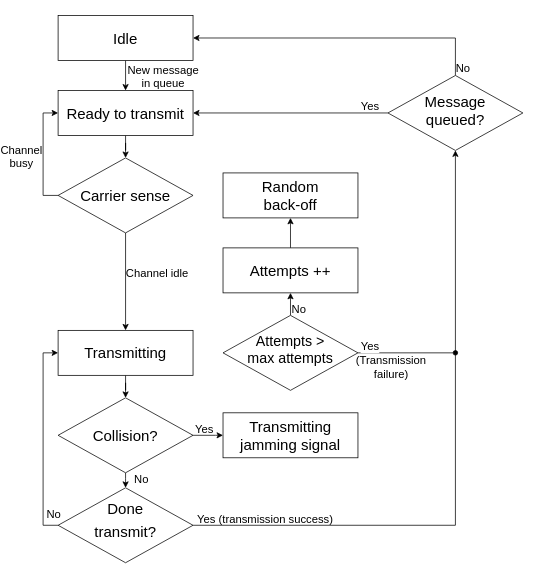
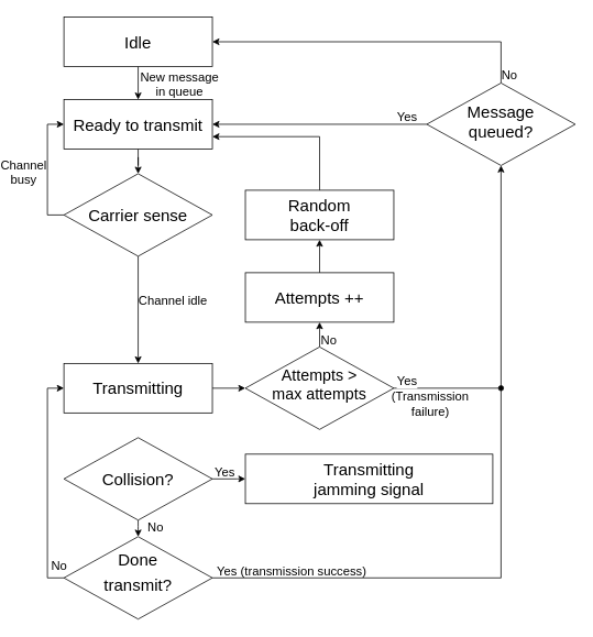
  <mxCell id="0" />
  <mxCell id="1" parent="0" />
  <mxCell id="2" style="edgeStyle=orthogonalEdgeStyle;rounded=0;orthogonalLoop=1;jettySize=auto;html=1;entryX=0.5;entryY=0;entryDx=0;entryDy=0;exitX=0.5;exitY=1;exitDx=0;exitDy=0;" parent="1" source="4" edge="1" target="6"><mxGeometry relative="1" as="geometry"><mxPoint x="139.694" y="50" as="sourcePoint" /><mxPoint x="139.66" y="90" as="targetPoint" /><Array as="points" /></mxGeometry></mxCell>
  <mxCell id="3" value="&lt;div&gt;&lt;font style=&quot;font-size: 15px&quot;&gt;New message&lt;/font&gt;&lt;/div&gt;&lt;div&gt;&lt;font style=&quot;font-size: 15px&quot;&gt;in queue&lt;/font&gt;&lt;/div&gt;" style="edgeLabel;html=1;align=center;verticalAlign=middle;resizable=0;points=[];labelBackgroundColor=none;" parent="2" vertex="1" connectable="0"><mxGeometry x="-0.304" y="11" relative="1" as="geometry"><mxPoint x="38.98" y="6.29" as="offset" /></mxGeometry></mxCell>
  <mxCell id="4" value="&lt;font style=&quot;font-size: 20px&quot;&gt;Idle&lt;/font&gt;" style="rounded=0;whiteSpace=wrap;html=1;" parent="1" vertex="1"><mxGeometry x="40" y="20" width="180" height="60" as="geometry" /></mxCell>
  <mxCell id="5" style="edgeStyle=orthogonalEdgeStyle;rounded=0;orthogonalLoop=1;jettySize=auto;html=1;entryX=0.5;entryY=0;entryDx=0;entryDy=0;" parent="1" source="6" target="11" edge="1"><mxGeometry relative="1" as="geometry" /></mxCell>
  <mxCell id="6" value="&lt;font style=&quot;font-size: 20px&quot;&gt;Ready to transmit&lt;br&gt;&lt;/font&gt;" style="rounded=0;whiteSpace=wrap;html=1;" parent="1" vertex="1"><mxGeometry x="40" y="120" width="180" height="60" as="geometry" /></mxCell>
  <mxCell id="7" style="edgeStyle=orthogonalEdgeStyle;rounded=0;orthogonalLoop=1;jettySize=auto;html=1;entryX=0.5;entryY=0;entryDx=0;entryDy=0;exitX=0.5;exitY=1;exitDx=0;exitDy=0;" parent="1" source="11" target="13" edge="1"><mxGeometry relative="1" as="geometry"><mxPoint x="20" y="400" as="sourcePoint" /><mxPoint x="20" y="430" as="targetPoint" /><Array as="points" /></mxGeometry></mxCell>
  <mxCell id="8" value="&lt;font style=&quot;font-size: 15px&quot;&gt;Channel idle&lt;br&gt;&lt;/font&gt;" style="edgeLabel;html=1;align=center;verticalAlign=middle;resizable=0;points=[];labelBackgroundColor=none;" parent="7" vertex="1" connectable="0"><mxGeometry x="-0.132" y="-2" relative="1" as="geometry"><mxPoint x="43" y="-3.1" as="offset" /></mxGeometry></mxCell>
  <mxCell id="9" style="edgeStyle=orthogonalEdgeStyle;rounded=0;orthogonalLoop=1;jettySize=auto;html=1;entryX=0;entryY=0.5;entryDx=0;entryDy=0;exitX=0;exitY=0.5;exitDx=0;exitDy=0;" parent="1" source="11" target="6" edge="1"><mxGeometry relative="1" as="geometry"><Array as="points"><mxPoint x="20" y="260" /><mxPoint x="20" y="150" /></Array></mxGeometry></mxCell>
  <mxCell id="10" value="&lt;div style=&quot;font-size: 15px&quot;&gt;&lt;font style=&quot;font-size: 15px&quot;&gt;Channel&lt;/font&gt;&lt;/div&gt;&lt;div style=&quot;font-size: 15px&quot;&gt;&lt;font style=&quot;font-size: 15px&quot;&gt;busy&lt;br&gt;&lt;/font&gt;&lt;/div&gt;" style="edgeLabel;html=1;align=center;verticalAlign=middle;resizable=0;points=[];labelBackgroundColor=none;" parent="9" vertex="1" connectable="0"><mxGeometry x="-0.105" y="-2" relative="1" as="geometry"><mxPoint x="-32" y="-6" as="offset" /></mxGeometry></mxCell>
  <mxCell id="11" value="&lt;font style=&quot;font-size: 20px&quot;&gt;Carrier sense&lt;/font&gt;" style="rhombus;whiteSpace=wrap;html=1;" parent="1" vertex="1"><mxGeometry x="40" y="210" width="180" height="100" as="geometry" /></mxCell>
- <mxCell id="12" style="edgeStyle=orthogonalEdgeStyle;rounded=0;orthogonalLoop=1;jettySize=auto;html=1;" parent="1" source="13" target="18" edge="1"><mxGeometry relative="1" as="geometry" /></mxCell>
+ <mxCell id="12" style="edgeStyle=orthogonalEdgeStyle;rounded=0;orthogonalLoop=1;jettySize=auto;html=1;" parent="1" source="13" target="37" edge="1"><mxGeometry relative="1" as="geometry" /></mxCell>
  <mxCell id="13" value="&lt;font style=&quot;font-size: 20px&quot;&gt;Transmitting&lt;br&gt;&lt;/font&gt;" style="rounded=0;whiteSpace=wrap;html=1;" parent="1" vertex="1"><mxGeometry x="40" y="440" width="180" height="60" as="geometry" /></mxCell>
  <mxCell id="14" value="" style="edgeStyle=orthogonalEdgeStyle;rounded=0;orthogonalLoop=1;jettySize=auto;html=1;exitX=0.5;exitY=1;exitDx=0;exitDy=0;entryX=0.5;entryY=0;entryDx=0;entryDy=0;" parent="1" source="18" target="23" edge="1"><mxGeometry relative="1" as="geometry"><Array as="points"><mxPoint x="130" y="638" /><mxPoint x="130" y="638" /></Array></mxGeometry></mxCell>
  <mxCell id="15" value="&lt;font style=&quot;font-size: 15px&quot;&gt;No&lt;/font&gt;" style="edgeLabel;html=1;align=center;verticalAlign=middle;resizable=0;points=[];labelBackgroundColor=none;" parent="14" vertex="1" connectable="0"><mxGeometry x="0.246" y="2" relative="1" as="geometry"><mxPoint x="18" y="-4.67" as="offset" /></mxGeometry></mxCell>
  <mxCell id="16" style="edgeStyle=orthogonalEdgeStyle;rounded=0;orthogonalLoop=1;jettySize=auto;html=1;entryX=0;entryY=0.5;entryDx=0;entryDy=0;" parent="1" source="18" target="24" edge="1"><mxGeometry relative="1" as="geometry"><Array as="points"><mxPoint x="250" y="580" /><mxPoint x="250" y="580" /></Array></mxGeometry></mxCell>
  <mxCell id="17" value="&lt;font style=&quot;font-size: 15px&quot;&gt;Yes&lt;/font&gt;" style="edgeLabel;html=1;align=center;verticalAlign=middle;resizable=0;points=[];labelBackgroundColor=none;" parent="16" vertex="1" connectable="0"><mxGeometry x="-0.309" relative="1" as="geometry"><mxPoint y="-10" as="offset" /></mxGeometry></mxCell>
  <mxCell id="18" value="&lt;font style=&quot;font-size: 20px&quot;&gt;Collision?&lt;/font&gt;" style="rhombus;whiteSpace=wrap;html=1;" parent="1" vertex="1"><mxGeometry x="40" y="530" width="180" height="100" as="geometry" /></mxCell>
  <mxCell id="19" style="edgeStyle=orthogonalEdgeStyle;rounded=0;orthogonalLoop=1;jettySize=auto;html=1;entryX=0.5;entryY=1;entryDx=0;entryDy=0;" parent="1" source="23" target="31" edge="1"><mxGeometry relative="1" as="geometry" /></mxCell>
  <mxCell id="20" value="&lt;div style=&quot;font-size: 15px&quot;&gt;&lt;font style=&quot;font-size: 15px&quot;&gt;Yes (transmission success)&lt;/font&gt;&lt;/div&gt;" style="edgeLabel;html=1;align=center;verticalAlign=middle;resizable=0;points=[];labelBackgroundColor=none;" parent="19" vertex="1" connectable="0"><mxGeometry x="-0.934" y="-2" relative="1" as="geometry"><mxPoint x="67" y="-12" as="offset" /></mxGeometry></mxCell>
  <mxCell id="21" style="edgeStyle=orthogonalEdgeStyle;rounded=0;orthogonalLoop=1;jettySize=auto;html=1;entryX=0;entryY=0.5;entryDx=0;entryDy=0;exitX=0;exitY=0.5;exitDx=0;exitDy=0;" parent="1" source="23" target="13" edge="1"><mxGeometry relative="1" as="geometry"><Array as="points"><mxPoint x="20" y="700" /><mxPoint x="20" y="470" /></Array></mxGeometry></mxCell>
  <mxCell id="22" value="&lt;font style=&quot;font-size: 15px&quot;&gt;No&lt;/font&gt;" style="edgeLabel;html=1;align=center;verticalAlign=middle;resizable=0;points=[];labelBackgroundColor=none;" parent="21" vertex="1" connectable="0"><mxGeometry x="-0.807" relative="1" as="geometry"><mxPoint x="13.79" y="-10" as="offset" /></mxGeometry></mxCell>
  <mxCell id="23" value="&lt;p style=&quot;line-height: 120%&quot; align=&quot;center&quot;&gt;&lt;font style=&quot;font-size: 20px&quot;&gt;Done &lt;br&gt;&lt;/font&gt;&lt;/p&gt;&lt;p style=&quot;line-height: 120%&quot; align=&quot;center&quot;&gt;&lt;font style=&quot;font-size: 20px&quot;&gt;transmit?&lt;br&gt;&lt;/font&gt;&lt;/p&gt;" style="rhombus;whiteSpace=wrap;html=1;verticalAlign=middle;labelBackgroundColor=none;labelBorderColor=none;spacingTop=-11;" parent="1" vertex="1"><mxGeometry x="40" y="650" width="180" height="100" as="geometry" /></mxCell>
- <mxCell id="24" value="&lt;div&gt;&lt;font style=&quot;font-size: 20px&quot;&gt;Transmitting&lt;/font&gt;&lt;/div&gt;&lt;div&gt;&lt;font style=&quot;font-size: 20px&quot;&gt;jamming signal&lt;/font&gt;&lt;/div&gt;" style="rounded=0;whiteSpace=wrap;html=1;" parent="1" vertex="1"><mxGeometry x="260" y="550" width="180" height="60" as="geometry" /></mxCell>
+ <mxCell id="24" value="&lt;div&gt;&lt;font style=&quot;font-size: 20px&quot;&gt;Transmitting&lt;/font&gt;&lt;/div&gt;&lt;div&gt;&lt;font style=&quot;font-size: 20px&quot;&gt;jamming signal&lt;/font&gt;&lt;/div&gt;" style="rounded=0;whiteSpace=wrap;html=1;" parent="1" vertex="1"><mxGeometry x="260" y="550" width="300" height="60" as="geometry" /></mxCell>
+ <mxCell id="25" style="edgeStyle=orthogonalEdgeStyle;rounded=0;orthogonalLoop=1;jettySize=auto;html=1;entryX=1;entryY=0.75;entryDx=0;entryDy=0;exitX=0.5;exitY=0;exitDx=0;exitDy=0;" parent="1" source="26" target="6" edge="1"><mxGeometry relative="1" as="geometry"><Array as="points"><mxPoint x="350" y="165" /></Array></mxGeometry></mxCell>
  <mxCell id="26" value="&lt;div&gt;&lt;font style=&quot;font-size: 20px&quot;&gt;Random &lt;br&gt;&lt;/font&gt;&lt;/div&gt;&lt;div&gt;&lt;font style=&quot;font-size: 20px&quot;&gt;back-off &lt;/font&gt;&lt;/div&gt;" style="rounded=0;whiteSpace=wrap;html=1;" parent="1" vertex="1"><mxGeometry x="260" y="230" width="180" height="60" as="geometry" /></mxCell>
  <mxCell id="27" style="edgeStyle=orthogonalEdgeStyle;rounded=0;orthogonalLoop=1;jettySize=auto;html=1;exitX=0;exitY=0.5;exitDx=0;exitDy=0;entryX=1;entryY=0.5;entryDx=0;entryDy=0;" parent="1" source="31" target="6" edge="1"><mxGeometry relative="1" as="geometry"><mxPoint x="220" y="180" as="targetPoint" /><Array as="points"><mxPoint x="480" y="150" /></Array></mxGeometry></mxCell>
  <mxCell id="28" value="&lt;font style=&quot;font-size: 15px&quot;&gt;Yes&lt;/font&gt;" style="edgeLabel;html=1;align=center;verticalAlign=middle;resizable=0;points=[];labelBackgroundColor=none;" parent="27" vertex="1" connectable="0"><mxGeometry x="-0.642" y="3" relative="1" as="geometry"><mxPoint x="22.07" y="-13" as="offset" /></mxGeometry></mxCell>
  <mxCell id="29" style="edgeStyle=orthogonalEdgeStyle;rounded=0;orthogonalLoop=1;jettySize=auto;html=1;entryX=1;entryY=0.5;entryDx=0;entryDy=0;exitX=0.5;exitY=0;exitDx=0;exitDy=0;" parent="1" source="31" target="4" edge="1"><mxGeometry relative="1" as="geometry"><mxPoint x="500" y="60" as="targetPoint" /><Array as="points"><mxPoint x="570" y="50" /></Array></mxGeometry></mxCell>
  <mxCell id="30" value="&lt;font style=&quot;font-size: 15px&quot;&gt;No&lt;/font&gt;" style="edgeLabel;html=1;align=center;verticalAlign=middle;resizable=0;points=[];labelBackgroundColor=none;" parent="29" vertex="1" connectable="0"><mxGeometry x="0.043" y="3" relative="1" as="geometry"><mxPoint x="168.57" y="36.98" as="offset" /></mxGeometry></mxCell>
  <mxCell id="31" value="&lt;div&gt;&lt;font style=&quot;font-size: 20px&quot;&gt;Message &lt;br&gt;&lt;/font&gt;&lt;/div&gt;&lt;div&gt;&lt;font style=&quot;font-size: 20px&quot;&gt;queued?&lt;/font&gt;&lt;/div&gt;" style="rhombus;whiteSpace=wrap;html=1;spacingTop=-6;" parent="1" vertex="1"><mxGeometry x="480" y="100" width="180" height="100" as="geometry" /></mxCell>
  <mxCell id="32" style="edgeStyle=orthogonalEdgeStyle;rounded=0;orthogonalLoop=1;jettySize=auto;html=1;exitX=0.5;exitY=0;exitDx=0;exitDy=0;entryX=0.5;entryY=1;entryDx=0;entryDy=0;" parent="1" edge="1" target="39" source="37"><mxGeometry relative="1" as="geometry"><mxPoint x="339.66" y="410" as="sourcePoint" /><mxPoint x="339.66" y="380" as="targetPoint" /><Array as="points" /></mxGeometry></mxCell>
  <mxCell id="33" value="&lt;font style=&quot;font-size: 15px&quot;&gt;No&lt;/font&gt;" style="edgeLabel;html=1;align=center;verticalAlign=middle;resizable=0;points=[];labelBackgroundColor=none;" parent="32" vertex="1" connectable="0"><mxGeometry x="-0.441" relative="1" as="geometry"><mxPoint x="10.33" y="-1.43" as="offset" /></mxGeometry></mxCell>
  <mxCell id="34" style="edgeStyle=orthogonalEdgeStyle;rounded=0;orthogonalLoop=1;jettySize=auto;html=1;exitX=1;exitY=0.5;exitDx=0;exitDy=0;endArrow=oval;endFill=1;" parent="1" source="37" edge="1"><mxGeometry relative="1" as="geometry"><mxPoint x="570" y="470" as="targetPoint" /><Array as="points"><mxPoint x="570" y="470" /></Array></mxGeometry></mxCell>
  <mxCell id="35" value="&lt;font style=&quot;font-size: 15px&quot;&gt;Yes&lt;/font&gt;" style="edgeLabel;html=1;align=center;verticalAlign=middle;resizable=0;points=[];" parent="34" vertex="1" connectable="0"><mxGeometry x="0.001" y="47" relative="1" as="geometry"><mxPoint x="-50" y="37" as="offset" /></mxGeometry></mxCell>
  <mxCell id="36" value="&lt;div style=&quot;font-size: 15px&quot;&gt;&lt;font style=&quot;font-size: 15px&quot;&gt;(Transmission&lt;/font&gt;&lt;/div&gt;&lt;div style=&quot;font-size: 15px&quot;&gt;&lt;font style=&quot;font-size: 15px&quot;&gt;failure)&lt;br&gt;&lt;/font&gt;&lt;/div&gt;" style="edgeLabel;html=1;align=center;verticalAlign=middle;resizable=0;points=[];labelBackgroundColor=none;" parent="34" vertex="1" connectable="0"><mxGeometry x="-0.303" relative="1" as="geometry"><mxPoint x="-1.69" y="18.98" as="offset" /></mxGeometry></mxCell>
  <mxCell id="37" value="&lt;div&gt;&lt;font style=&quot;font-size: 19px&quot;&gt;&lt;font style=&quot;font-size: 19px&quot;&gt;Attempts &amp;gt; &lt;br&gt;&lt;/font&gt;&lt;/font&gt;&lt;/div&gt;&lt;div&gt;&lt;font style=&quot;font-size: 19px&quot;&gt;&lt;font style=&quot;font-size: 19px&quot;&gt;max attempts&lt;/font&gt;&lt;/font&gt;&lt;/div&gt;" style="rhombus;whiteSpace=wrap;html=1;labelBackgroundColor=none;verticalAlign=middle;spacingTop=-8;" parent="1" vertex="1"><mxGeometry x="260" y="420" width="180" height="100" as="geometry" /></mxCell>
  <mxCell id="38" style="edgeStyle=orthogonalEdgeStyle;rounded=0;orthogonalLoop=1;jettySize=auto;html=1;exitX=0.5;exitY=0;exitDx=0;exitDy=0;entryX=0.5;entryY=1;entryDx=0;entryDy=0;" parent="1" source="39" target="26" edge="1"><mxGeometry relative="1" as="geometry" /></mxCell>
  <mxCell id="39" value="&lt;font style=&quot;font-size: 20px&quot;&gt;Attempts ++&lt;br&gt;&lt;/font&gt;" style="rounded=0;whiteSpace=wrap;html=1;labelBackgroundColor=none;" parent="1" vertex="1"><mxGeometry x="260" y="330" width="180" height="60" as="geometry" /></mxCell>
